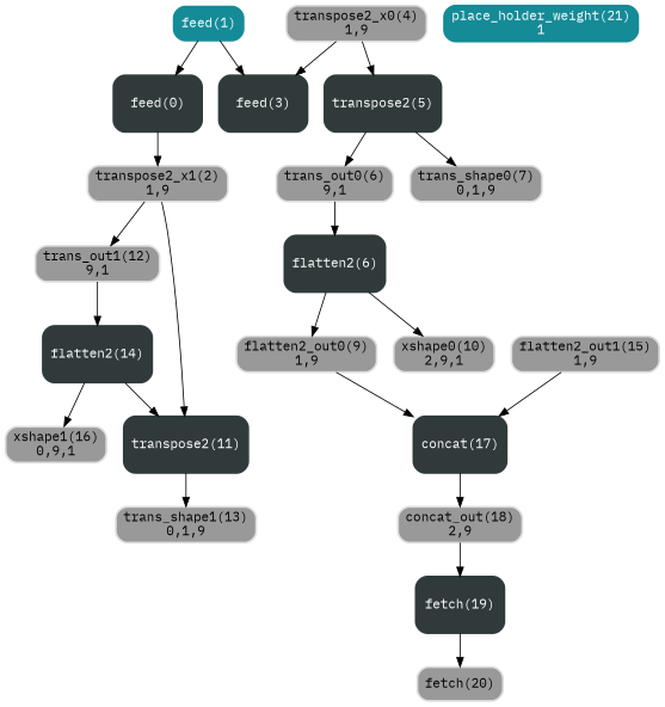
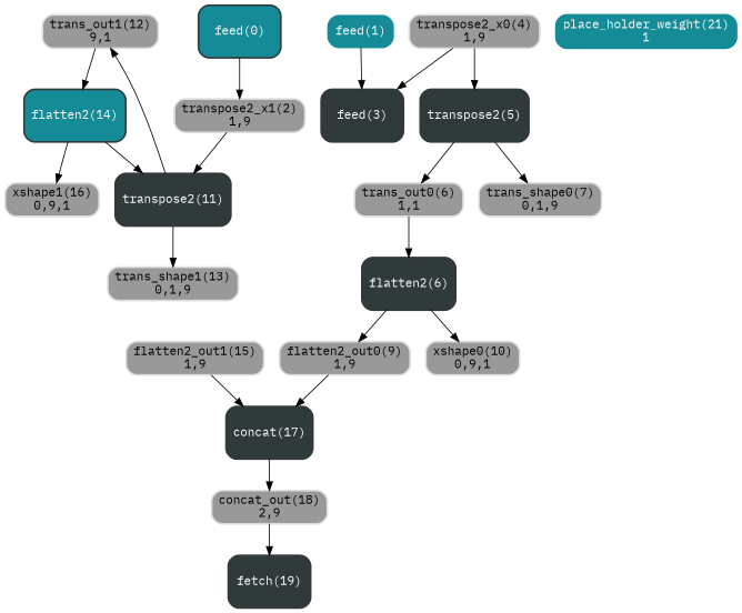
  digraph {
    fontname="IBM Plex Mono"
    node [color="#dddddd" fillcolor="#999999" fontname="IBM Plex Mono" shape=box style="rounded,filled,bold"]
    edge [fontname="IBM Plex Mono"]
    n1 [label="trans_out1(12)\n9,1"]
-   n2 [color="#303A3A" fontcolor="#ffffff" height=0.84 label="flatten2(14)" width=1.3 fillcolor=""]
+   n2 [color="#303A3A" fontcolor="#ffffff" height=0.84 label="flatten2(14)" width=1.3 fillcolor="#148b97"]
    n3 [label="xshape1(16)\n0,9,1"]
    n4 [color="#303A3A" fontcolor="#ffffff" height=0.84 label="transpose2(11)" width=1.3 fillcolor=""]
    n5 [label="flatten2_out1(15)\n1,9"]
    n6 [color="#303A3A" fontcolor="#ffffff" height=0.84 label="concat(17)" width=1.3 fillcolor=""]
    n7 [color="#303A3A" fontcolor="#ffffff" height=0.84 label="feed(3)" width=1.3 fillcolor=""]
    n8 [label="transpose2_x0(4)\n1,9"]
    n9 [color="#303A3A" fontcolor="#ffffff" height=0.84 label="transpose2(5)" width=1.3 fillcolor=""]
-   n10 [label="trans_out0(6)\n9,1"]
+   n10 [label="trans_out0(6)\n1,1"]
    n11 [label="trans_shape0(7)\n0,1,9"]
    n12 [color="#303A3A" fontcolor="#ffffff" height=0.84 label="flatten2(6)" width=1.3 fillcolor=""]
    n13 [label="trans_shape1(13)\n0,1,9"]
-   n14 [color="#303A3A" fontcolor="#ffffff" height=0.84 label="feed(0)" width=1.3 fillcolor=""]
+   n14 [color="#303A3A" fontcolor="#ffffff" height=0.84 label="feed(0)" width=1.3 fillcolor="#148b97"]
    n15 [label="transpose2_x1(2)\n1,9"]
    n16 [label="concat_out(18)\n2,9"]
    n17 [color="#303A3A" fontcolor="#ffffff" height=0.84 label="fetch(19)" width=1.3 fillcolor=""]
-   n18 [label="fetch(20)"]
    n19 [label="flatten2_out0(9)\n1,9"]
-   n20 [label="xshape0(10)\n2,9,1"]
+   n20 [label="xshape0(10)\n0,9,1"]
    n21 [color="#148b97" fontcolor="#ffffff" label="feed(1)" fillcolor=""]
    n22 [color="#148b97" fontcolor="#ffffff" label="place_holder_weight(21)\n1" fillcolor=""]
    n1 -> n2
    n2 -> n3
    n2 -> n4
-   n15 -> n1
+   n4 -> n1
    n4 -> n13
    n5 -> n6
    n6 -> n16
    n8 -> n7
    n8 -> n9
    n9 -> n10
    n9 -> n11
    n10 -> n12
    n12 -> n19
    n12 -> n20
    n14 -> n15
    n15 -> n4
    n16 -> n17
-   n17 -> n18
    n19 -> n6
    n21 -> n7
-   n21 -> n14
  }
